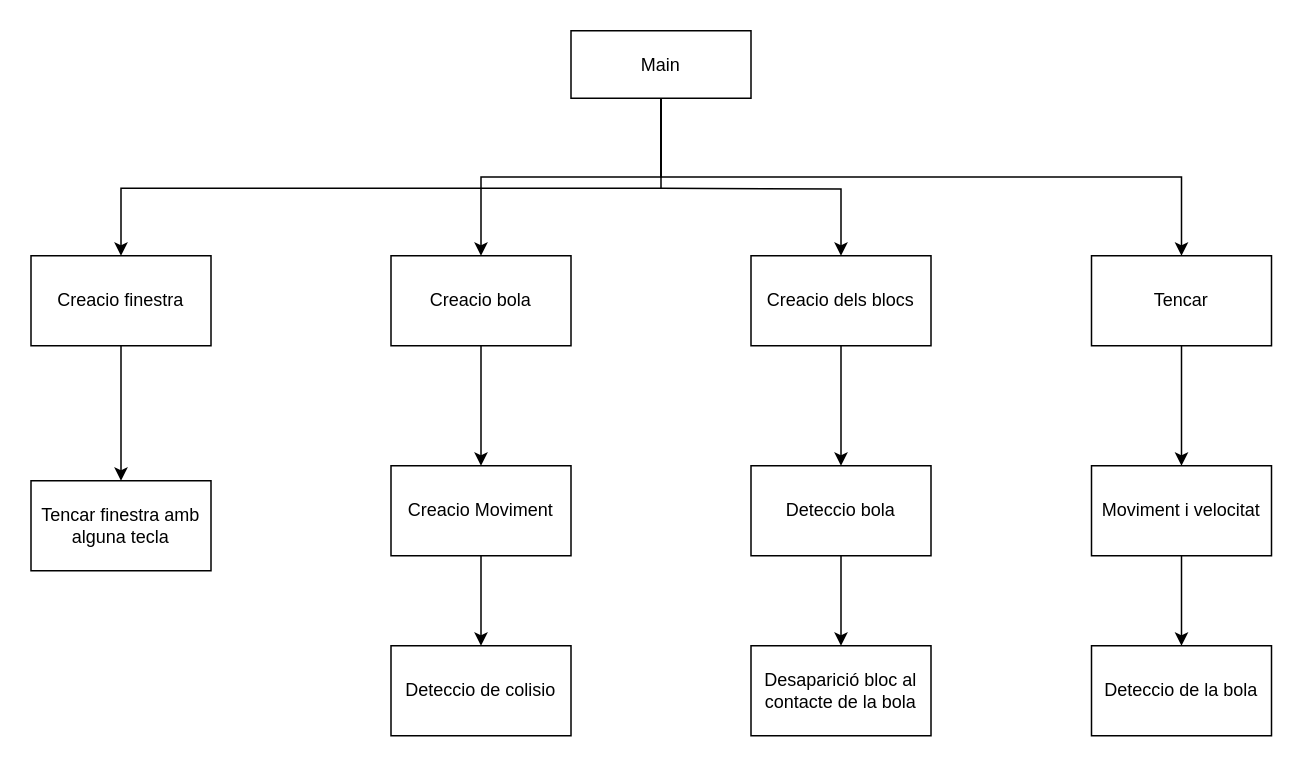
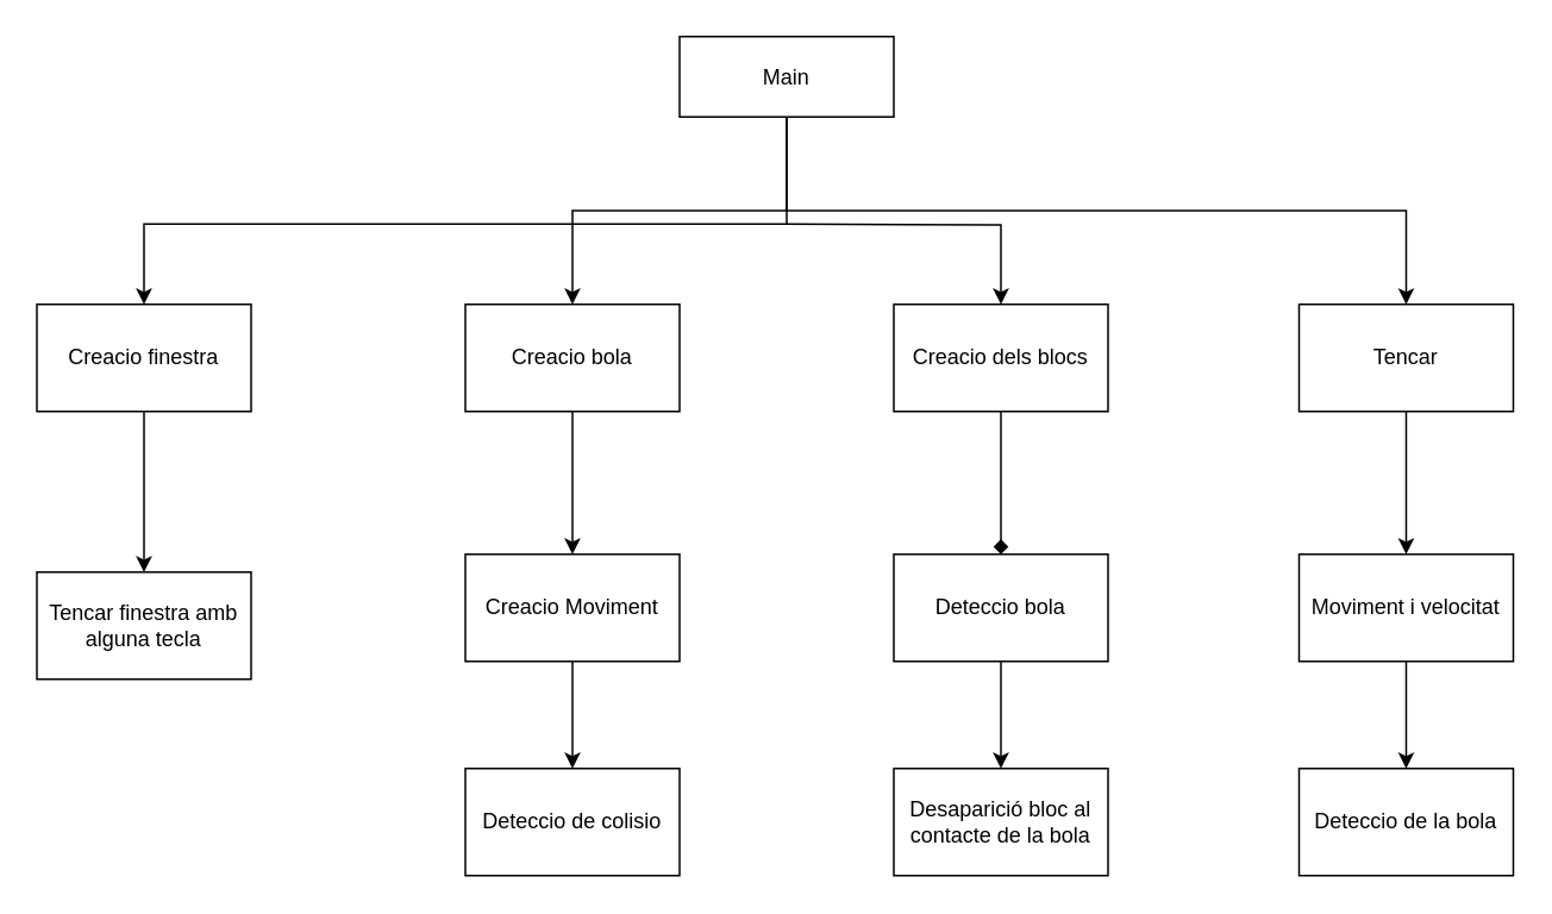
  <mxCell id="0" />
  <mxCell id="1" parent="0" />
  <mxCell id="2" style="edgeStyle=orthogonalEdgeStyle;rounded=0;orthogonalLoop=1;jettySize=auto;html=1;entryX=0.5;entryY=0;entryDx=0;entryDy=0;exitX=0.5;exitY=1;exitDx=0;exitDy=0;" edge="1" parent="1" source="6" target="14"><mxGeometry relative="1" as="geometry"><mxPoint x="330" y="80" as="sourcePoint" /><Array as="points"><mxPoint x="440" y="125" /><mxPoint x="80" y="125" /></Array></mxGeometry></mxCell>
  <mxCell id="3" style="edgeStyle=orthogonalEdgeStyle;rounded=0;orthogonalLoop=1;jettySize=auto;html=1;entryX=0.5;entryY=0;entryDx=0;entryDy=0;exitX=0.5;exitY=1;exitDx=0;exitDy=0;" edge="1" parent="1" source="6" target="8"><mxGeometry relative="1" as="geometry"><mxPoint x="420" y="100" as="sourcePoint" /></mxGeometry></mxCell>
  <mxCell id="4" style="edgeStyle=orthogonalEdgeStyle;rounded=0;orthogonalLoop=1;jettySize=auto;html=1;entryX=0.5;entryY=0;entryDx=0;entryDy=0;" edge="1" parent="1" target="10"><mxGeometry relative="1" as="geometry"><mxPoint x="440" y="125" as="sourcePoint" /></mxGeometry></mxCell>
  <mxCell id="5" style="edgeStyle=orthogonalEdgeStyle;rounded=0;orthogonalLoop=1;jettySize=auto;html=1;exitX=0.5;exitY=1;exitDx=0;exitDy=0;entryX=0.5;entryY=0;entryDx=0;entryDy=0;" edge="1" parent="1" source="6" target="12"><mxGeometry relative="1" as="geometry" /></mxCell>
  <mxCell id="6" value="Main" style="rounded=0;whiteSpace=wrap;html=1;" vertex="1" parent="1"><mxGeometry x="380" y="20" width="120" height="45" as="geometry" /></mxCell>
  <mxCell id="7" style="edgeStyle=orthogonalEdgeStyle;rounded=0;orthogonalLoop=1;jettySize=auto;html=1;exitX=0.5;exitY=1;exitDx=0;exitDy=0;entryX=0.5;entryY=0;entryDx=0;entryDy=0;" edge="1" parent="1" source="8" target="16"><mxGeometry relative="1" as="geometry" /></mxCell>
  <mxCell id="8" value="Creacio bola" style="rounded=0;whiteSpace=wrap;html=1;" vertex="1" parent="1"><mxGeometry x="260" y="170" width="120" height="60" as="geometry" /></mxCell>
- <mxCell id="9" style="edgeStyle=orthogonalEdgeStyle;rounded=0;orthogonalLoop=1;jettySize=auto;html=1;exitX=0.5;exitY=1;exitDx=0;exitDy=0;" edge="1" parent="1" source="10" target="19"><mxGeometry relative="1" as="geometry" /></mxCell>
+ <mxCell id="9" style="edgeStyle=orthogonalEdgeStyle;rounded=0;orthogonalLoop=1;jettySize=auto;html=1;exitX=0.5;exitY=1;exitDx=0;exitDy=0;endArrow=diamond;" edge="1" parent="1" source="10" target="19"><mxGeometry relative="1" as="geometry" /></mxCell>
  <mxCell id="10" value="Creacio dels blocs" style="rounded=0;whiteSpace=wrap;html=1;" vertex="1" parent="1"><mxGeometry x="500" y="170" width="120" height="60" as="geometry" /></mxCell>
  <mxCell id="11" style="edgeStyle=orthogonalEdgeStyle;rounded=0;orthogonalLoop=1;jettySize=auto;html=1;exitX=0.5;exitY=1;exitDx=0;exitDy=0;entryX=0.5;entryY=0;entryDx=0;entryDy=0;" edge="1" parent="1" source="12" target="22"><mxGeometry relative="1" as="geometry" /></mxCell>
  <mxCell id="12" value="Tencar" style="rounded=0;whiteSpace=wrap;html=1;" vertex="1" parent="1"><mxGeometry x="727" y="170" width="120" height="60" as="geometry" /></mxCell>
  <mxCell id="13" style="edgeStyle=orthogonalEdgeStyle;rounded=0;orthogonalLoop=1;jettySize=auto;html=1;exitX=0.5;exitY=1;exitDx=0;exitDy=0;entryX=0.5;entryY=0;entryDx=0;entryDy=0;" edge="1" parent="1" source="14" target="24"><mxGeometry relative="1" as="geometry" /></mxCell>
  <mxCell id="14" value="Creacio finestra" style="rounded=0;whiteSpace=wrap;html=1;" vertex="1" parent="1"><mxGeometry y="170" width="120" height="60" as="geometry" x="20" /></mxCell>
  <mxCell id="15" style="edgeStyle=orthogonalEdgeStyle;rounded=0;orthogonalLoop=1;jettySize=auto;html=1;exitX=0.5;exitY=1;exitDx=0;exitDy=0;entryX=0.5;entryY=0;entryDx=0;entryDy=0;" edge="1" parent="1" source="16" target="17"><mxGeometry relative="1" as="geometry" /></mxCell>
  <mxCell id="16" value="Creacio Moviment" style="rounded=0;whiteSpace=wrap;html=1;" vertex="1" parent="1"><mxGeometry x="260" y="310" width="120" height="60" as="geometry" /></mxCell>
  <mxCell id="17" value="Deteccio de colisio" style="rounded=0;whiteSpace=wrap;html=1;" vertex="1" parent="1"><mxGeometry x="260" y="430" width="120" height="60" as="geometry" /></mxCell>
  <mxCell id="18" style="edgeStyle=orthogonalEdgeStyle;rounded=0;orthogonalLoop=1;jettySize=auto;html=1;exitX=0.5;exitY=1;exitDx=0;exitDy=0;entryX=0.5;entryY=0;entryDx=0;entryDy=0;" edge="1" parent="1" source="19" target="20"><mxGeometry relative="1" as="geometry" /></mxCell>
  <mxCell id="19" value="Deteccio bola" style="rounded=0;whiteSpace=wrap;html=1;" vertex="1" parent="1"><mxGeometry x="500" y="310" width="120" height="60" as="geometry" /></mxCell>
  <mxCell id="20" value="Desaparició bloc al contacte de la bola" style="rounded=0;whiteSpace=wrap;html=1;" vertex="1" parent="1"><mxGeometry x="500" y="430" width="120" height="60" as="geometry" /></mxCell>
  <mxCell id="21" style="edgeStyle=orthogonalEdgeStyle;rounded=0;orthogonalLoop=1;jettySize=auto;html=1;exitX=0.5;exitY=1;exitDx=0;exitDy=0;entryX=0.5;entryY=0;entryDx=0;entryDy=0;" edge="1" parent="1" source="22" target="23"><mxGeometry relative="1" as="geometry" /></mxCell>
  <mxCell id="22" value="Moviment i velocitat&lt;span style=&quot;color: rgba(0, 0, 0, 0); font-family: monospace; font-size: 0px; text-align: start; text-wrap-mode: nowrap;&quot;&gt;%3CmxGraphModel%3E%3Croot%3E%3CmxCell%20id%3D%220%22%2F%3E%3CmxCell%20id%3D%221%22%20parent%3D%220%22%2F%3E%3CmxCell%20id%3D%222%22%20value%3D%22Desaparici%C3%B3%20bloc%20al%20contacte%20de%20la%20bola%22%20style%3D%22rounded%3D0%3BwhiteSpace%3Dwrap%3Bhtml%3D1%3B%22%20vertex%3D%221%22%20parent%3D%221%22%3E%3CmxGeometry%20x%3D%22480%22%20y%3D%22450%22%20width%3D%22120%22%20height%3D%2260%22%20as%3D%22geometry%22%2F%3E%3C%2FmxCell%3E%3C%2Froot%3E%3C%2FmxGraphModel%3E&lt;/span&gt;" style="rounded=0;whiteSpace=wrap;html=1;" vertex="1" parent="1"><mxGeometry x="727" y="310" width="120" height="60" as="geometry" /></mxCell>
  <mxCell id="23" value="Deteccio de la bola" style="rounded=0;whiteSpace=wrap;html=1;" vertex="1" parent="1"><mxGeometry x="727" y="430" width="120" height="60" as="geometry" /></mxCell>
  <mxCell id="24" value="Tencar finestra amb alguna tecla" style="rounded=0;whiteSpace=wrap;html=1;" vertex="1" parent="1"><mxGeometry y="320" width="120" height="60" as="geometry" x="20" /></mxCell>
